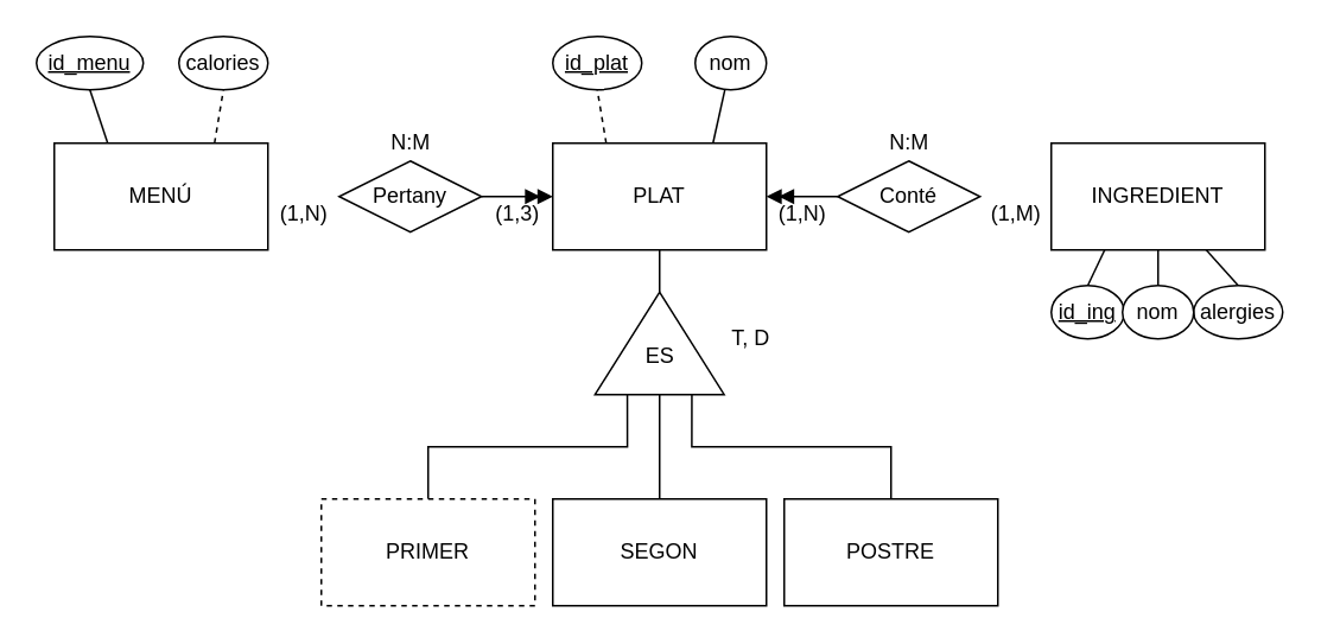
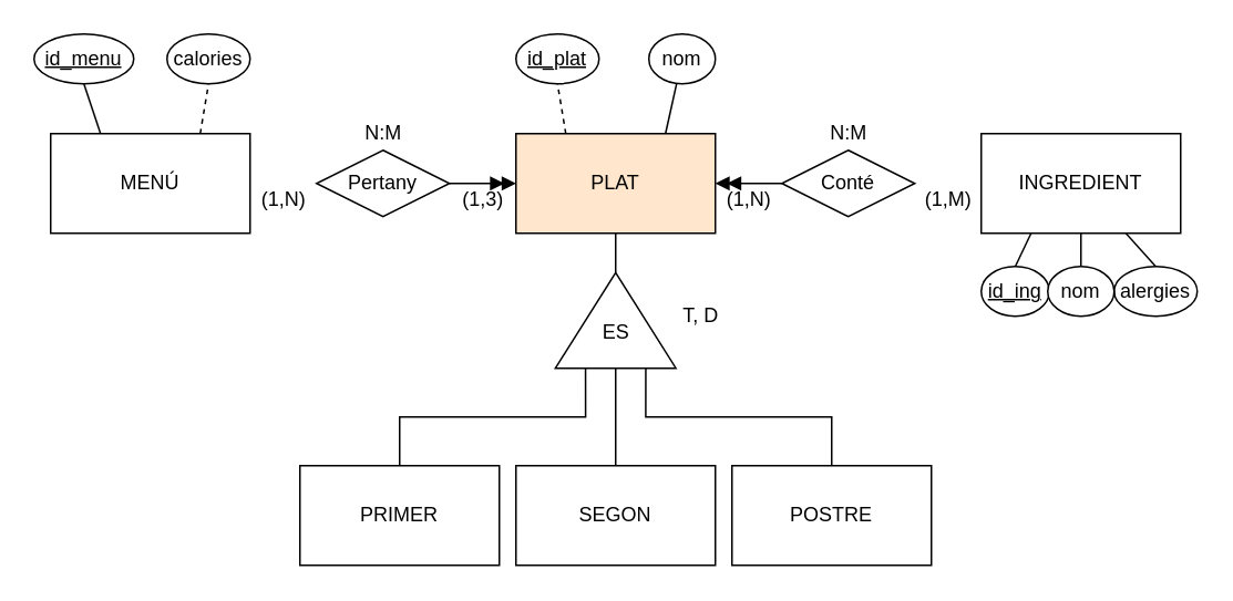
  <mxCell id="0" />
  <mxCell id="1" parent="0" />
  <mxCell id="2" style="rounded=1;sketch=0;orthogonalLoop=1;jettySize=auto;html=1;exitX=0.75;exitY=0;exitDx=0;exitDy=0;entryX=0.5;entryY=1;entryDx=0;entryDy=0;endArrow=none;endFill=0;dashed=1;" edge="1" parent="1" source="4" target="8"><mxGeometry relative="1" as="geometry" /></mxCell>
  <mxCell id="3" style="edgeStyle=none;rounded=1;sketch=0;orthogonalLoop=1;jettySize=auto;html=1;exitX=0.25;exitY=0;exitDx=0;exitDy=0;entryX=0.5;entryY=1;entryDx=0;entryDy=0;endArrow=none;endFill=0;" edge="1" parent="1" source="4" target="7"><mxGeometry relative="1" as="geometry" /></mxCell>
  <mxCell id="4" value="MENÚ" style="rounded=0;whiteSpace=wrap;html=1;sketch=0;" vertex="1" parent="1"><mxGeometry x="30" y="80" width="120" height="60" as="geometry" /></mxCell>
  <mxCell id="5" style="edgeStyle=none;rounded=1;sketch=0;orthogonalLoop=1;jettySize=auto;html=1;exitX=0.25;exitY=0;exitDx=0;exitDy=0;entryX=0.5;entryY=1;entryDx=0;entryDy=0;endArrow=none;endFill=0;dashed=1;" edge="1" parent="1" source="6" target="9"><mxGeometry relative="1" as="geometry" /></mxCell>
- <mxCell id="6" value="PLAT" style="rounded=0;whiteSpace=wrap;html=1;sketch=0;" vertex="1" parent="1"><mxGeometry x="310" y="80" width="120" height="60" as="geometry" /></mxCell>
+ <mxCell id="6" value="PLAT" style="rounded=0;whiteSpace=wrap;html=1;sketch=0;fillColor=#ffe6cc;" vertex="1" parent="1"><mxGeometry x="310" y="80" width="120" height="60" as="geometry" /></mxCell>
  <mxCell id="7" value="id_menu" style="ellipse;whiteSpace=wrap;html=1;rounded=0;sketch=0;fontStyle=4" vertex="1" parent="1"><mxGeometry x="20" y="20" width="60" height="30" as="geometry" /></mxCell>
  <mxCell id="8" value="calories" style="ellipse;whiteSpace=wrap;html=1;rounded=0;sketch=0;" vertex="1" parent="1"><mxGeometry x="100" y="20" width="50" height="30" as="geometry" /></mxCell>
  <mxCell id="9" value="id_plat" style="ellipse;whiteSpace=wrap;html=1;rounded=0;sketch=0;fontStyle=4" vertex="1" parent="1"><mxGeometry x="310" y="20" width="50" height="30" as="geometry" /></mxCell>
  <mxCell id="10" value="nom" style="ellipse;whiteSpace=wrap;html=1;rounded=0;sketch=0;" vertex="1" parent="1"><mxGeometry x="390" y="20" width="40" height="30" as="geometry" /></mxCell>
  <mxCell id="11" style="edgeStyle=orthogonalEdgeStyle;curved=0;rounded=1;sketch=0;orthogonalLoop=1;jettySize=auto;html=1;entryX=0;entryY=0.5;entryDx=0;entryDy=0;endArrow=doubleBlock;endFill=1;" edge="1" parent="1" source="13" target="6"><mxGeometry relative="1" as="geometry" /></mxCell>
  <mxCell id="12" style="edgeStyle=none;rounded=1;sketch=0;orthogonalLoop=1;jettySize=auto;html=1;exitX=0.75;exitY=0;exitDx=0;exitDy=0;endArrow=none;endFill=0;" edge="1" parent="1" source="6" target="10"><mxGeometry relative="1" as="geometry" /></mxCell>
  <mxCell id="13" value="Pertany" style="rhombus;whiteSpace=wrap;html=1;rounded=0;sketch=0;" vertex="1" parent="1"><mxGeometry x="190" y="90" width="80" height="40" as="geometry" /></mxCell>
  <mxCell id="14" value="N:M" style="text;html=1;align=center;verticalAlign=middle;resizable=0;points=[];autosize=1;strokeColor=none;fillColor=none;" vertex="1" parent="1"><mxGeometry x="210" y="70" width="40" height="20" as="geometry" /></mxCell>
  <mxCell id="15" value="(1,N)" style="text;html=1;align=center;verticalAlign=middle;resizable=0;points=[];autosize=1;strokeColor=none;fillColor=none;" vertex="1" parent="1"><mxGeometry x="150" y="110" width="40" height="20" as="geometry" /></mxCell>
  <mxCell id="16" value="(1,3)" style="text;html=1;align=center;verticalAlign=middle;resizable=0;points=[];autosize=1;strokeColor=none;fillColor=none;" vertex="1" parent="1"><mxGeometry x="270" y="110" width="40" height="20" as="geometry" /></mxCell>
  <mxCell id="17" style="edgeStyle=none;rounded=1;sketch=0;orthogonalLoop=1;jettySize=auto;html=1;exitX=0;exitY=0.5;exitDx=0;exitDy=0;entryX=1;entryY=0.5;entryDx=0;entryDy=0;endArrow=doubleBlock;endFill=1;" edge="1" parent="1" source="18" target="6"><mxGeometry relative="1" as="geometry" /></mxCell>
  <mxCell id="18" value="Conté" style="rhombus;whiteSpace=wrap;html=1;rounded=0;sketch=0;" vertex="1" parent="1"><mxGeometry x="470" y="90" width="80" height="40" as="geometry" /></mxCell>
  <mxCell id="19" style="edgeStyle=none;rounded=1;sketch=0;orthogonalLoop=1;jettySize=auto;html=1;exitX=0.25;exitY=1;exitDx=0;exitDy=0;entryX=0.5;entryY=0;entryDx=0;entryDy=0;endArrow=none;endFill=0;" edge="1" parent="1" source="20" target="24"><mxGeometry relative="1" as="geometry" /></mxCell>
  <mxCell id="20" value="INGREDIENT" style="rounded=0;whiteSpace=wrap;html=1;sketch=0;" vertex="1" parent="1"><mxGeometry x="590" y="80" width="120" height="60" as="geometry" /></mxCell>
  <mxCell id="21" value="N:M" style="text;html=1;align=center;verticalAlign=middle;resizable=0;points=[];autosize=1;strokeColor=none;fillColor=none;" vertex="1" parent="1"><mxGeometry x="490" y="70" width="40" height="20" as="geometry" /></mxCell>
  <mxCell id="22" value="(1,N)" style="text;html=1;align=center;verticalAlign=middle;resizable=0;points=[];autosize=1;strokeColor=none;fillColor=none;" vertex="1" parent="1"><mxGeometry x="430" y="110" width="40" height="20" as="geometry" /></mxCell>
  <mxCell id="23" value="(1,M)" style="text;html=1;align=center;verticalAlign=middle;resizable=0;points=[];autosize=1;strokeColor=none;fillColor=none;" vertex="1" parent="1"><mxGeometry x="550" y="110" width="40" height="20" as="geometry" /></mxCell>
  <mxCell id="24" value="id_ing" style="ellipse;whiteSpace=wrap;html=1;rounded=0;sketch=0;fontStyle=4" vertex="1" parent="1"><mxGeometry x="590" y="160" width="41" height="30" as="geometry" /></mxCell>
  <mxCell id="25" style="edgeStyle=none;rounded=1;sketch=0;orthogonalLoop=1;jettySize=auto;html=1;exitX=0.5;exitY=0;exitDx=0;exitDy=0;endArrow=none;endFill=0;" edge="1" parent="1" target="20"><mxGeometry relative="1" as="geometry"><mxPoint x="695" y="160" as="sourcePoint" /></mxGeometry></mxCell>
  <mxCell id="26" value="alergies" style="ellipse;whiteSpace=wrap;html=1;rounded=0;sketch=0;" vertex="1" parent="1"><mxGeometry x="670" y="160" width="50" height="30" as="geometry" /></mxCell>
  <mxCell id="27" style="edgeStyle=none;rounded=1;sketch=0;orthogonalLoop=1;jettySize=auto;html=1;exitX=0.5;exitY=0;exitDx=0;exitDy=0;endArrow=none;endFill=0;" edge="1" parent="1" source="28" target="20"><mxGeometry relative="1" as="geometry" /></mxCell>
  <mxCell id="28" value="nom" style="ellipse;whiteSpace=wrap;html=1;rounded=0;sketch=0;" vertex="1" parent="1"><mxGeometry x="630" y="160" width="40" height="30" as="geometry" /></mxCell>
  <mxCell id="29" style="edgeStyle=orthogonalEdgeStyle;rounded=1;sketch=0;orthogonalLoop=1;jettySize=auto;html=1;exitX=1;exitY=0.5;exitDx=0;exitDy=0;entryX=0.5;entryY=1;entryDx=0;entryDy=0;endArrow=none;endFill=0;" edge="1" parent="1" source="33" target="6"><mxGeometry relative="1" as="geometry" /></mxCell>
  <mxCell id="30" style="edgeStyle=orthogonalEdgeStyle;rounded=0;sketch=0;orthogonalLoop=1;jettySize=auto;html=1;exitX=0;exitY=0.25;exitDx=0;exitDy=0;entryX=0.5;entryY=0;entryDx=0;entryDy=0;endArrow=none;endFill=0;" edge="1" parent="1" source="33" target="34"><mxGeometry relative="1" as="geometry" /></mxCell>
  <mxCell id="31" style="edgeStyle=orthogonalEdgeStyle;rounded=0;sketch=0;orthogonalLoop=1;jettySize=auto;html=1;exitX=0;exitY=0.5;exitDx=0;exitDy=0;entryX=0.5;entryY=0;entryDx=0;entryDy=0;endArrow=none;endFill=0;" edge="1" parent="1" source="33" target="36"><mxGeometry relative="1" as="geometry" /></mxCell>
  <mxCell id="32" style="edgeStyle=orthogonalEdgeStyle;rounded=0;sketch=0;orthogonalLoop=1;jettySize=auto;html=1;exitX=0;exitY=0.75;exitDx=0;exitDy=0;endArrow=none;endFill=0;" edge="1" parent="1" source="33" target="35"><mxGeometry relative="1" as="geometry" /></mxCell>
  <mxCell id="33" value="" style="triangle;whiteSpace=wrap;html=1;rounded=0;sketch=0;rotation=-90;" vertex="1" parent="1"><mxGeometry x="341.25" y="156.25" width="57.5" height="72.5" as="geometry" /></mxCell>
- <mxCell id="34" value="PRIMER" style="rounded=0;whiteSpace=wrap;html=1;sketch=0;dashed=1;" vertex="1" parent="1"><mxGeometry x="180" y="280" width="120" height="60" as="geometry" /></mxCell>
+ <mxCell id="34" value="PRIMER" style="rounded=0;whiteSpace=wrap;html=1;sketch=0;" vertex="1" parent="1"><mxGeometry x="180" y="280" width="120" height="60" as="geometry" /></mxCell>
  <mxCell id="35" value="POSTRE" style="rounded=0;whiteSpace=wrap;html=1;sketch=0;" vertex="1" parent="1"><mxGeometry x="440" y="280" width="120" height="60" as="geometry" /></mxCell>
  <mxCell id="36" value="SEGON" style="rounded=0;whiteSpace=wrap;html=1;sketch=0;" vertex="1" parent="1"><mxGeometry x="310" y="280" width="120" height="60" as="geometry" /></mxCell>
  <mxCell id="37" value="ES" style="text;html=1;align=center;verticalAlign=middle;resizable=0;points=[];autosize=1;strokeColor=none;fillColor=none;" vertex="1" parent="1"><mxGeometry x="355" y="190" width="30" height="20" as="geometry" /></mxCell>
  <mxCell id="38" value="&lt;div&gt;T, D&lt;/div&gt;" style="text;html=1;align=center;verticalAlign=middle;resizable=0;points=[];autosize=1;strokeColor=none;fillColor=none;" vertex="1" parent="1"><mxGeometry x="401" y="180" width="40" height="20" as="geometry" /></mxCell>
